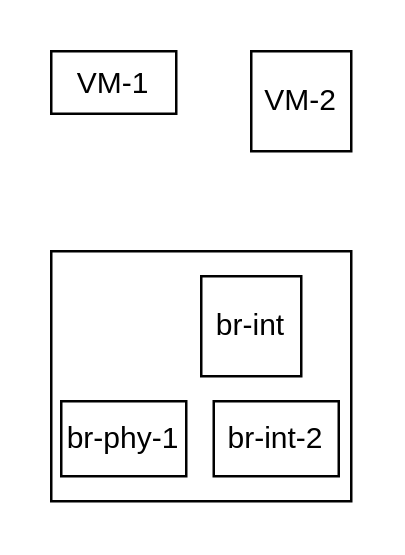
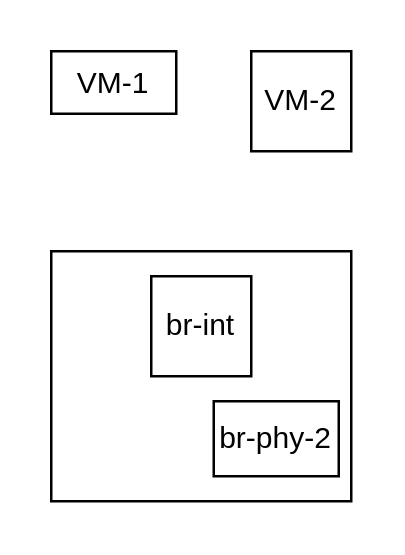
  <mxCell id="0" />
  <mxCell id="1" parent="0" />
  <mxCell id="2" value="VM-1" style="rounded=0;whiteSpace=wrap;html=1;" vertex="1" parent="1"><mxGeometry x="20" y="20" width="50" height="25" as="geometry" /></mxCell>
  <mxCell id="3" value="VM-2" style="rounded=0;whiteSpace=wrap;html=1;" vertex="1" parent="1"><mxGeometry x="100" y="20" width="40" height="40" as="geometry" /></mxCell>
  <mxCell id="4" value="" style="rounded=0;whiteSpace=wrap;html=1;" vertex="1" parent="1"><mxGeometry x="20" y="100" width="120" height="100" as="geometry" /></mxCell>
- <mxCell id="5" value="br-int" style="whiteSpace=wrap;html=1;aspect=fixed;" vertex="1" parent="1"><mxGeometry x="80" y="110" width="40" height="40" as="geometry" /></mxCell>
- <mxCell id="6" value="br-phy-1" style="rounded=0;whiteSpace=wrap;html=1;" vertex="1" parent="1"><mxGeometry x="24" y="160" width="50" height="30" as="geometry" /></mxCell>
- <mxCell id="7" value="br-int-2" style="rounded=0;whiteSpace=wrap;html=1;" vertex="1" parent="1"><mxGeometry x="85" y="160" width="50" height="30" as="geometry" /></mxCell>
+ <mxCell id="5" value="br-int" style="whiteSpace=wrap;html=1;aspect=fixed;" vertex="1" parent="1"><mxGeometry x="60" y="110" width="40" height="40" as="geometry" /></mxCell>
+ <mxCell id="7" value="br-phy-2" style="rounded=0;whiteSpace=wrap;html=1;" vertex="1" parent="1"><mxGeometry x="85" y="160" width="50" height="30" as="geometry" /></mxCell>
